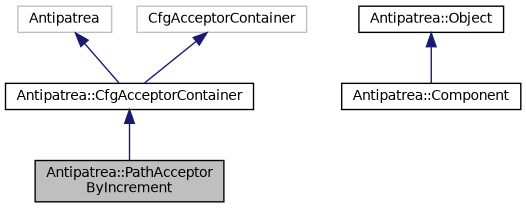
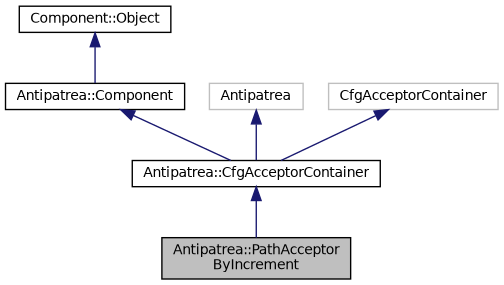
  digraph {
    node [color=black fontname=Helvetica fontsize=10 shape=record]
    edge [color=midnightblue dir=back fontname=Helvetica fontsize=10 labelfontname=Helvetica labelfontsize=10 style=solid]
    n1 [fillcolor=grey75 fontcolor=black height=0.2 label="Antipatrea::PathAcceptor\lByIncrement" style=filled width=0.4]
    n2 [height=0.2 label="Antipatrea::CfgAcceptorContainer" width=0.4]
    n3 [height=0.2 label="Antipatrea::Component" width=0.4]
-   n4 [height=0.2 label="Antipatrea::Object" width=0.4]
+   n4 [height=0.2 label="Component::Object" width=0.4]
    n5 [color=grey75 height=0.2 label=Antipatrea width=0.4]
    n6 [color=grey75 height=0.2 label=CfgAcceptorContainer width=0.4]
    n2 -> n1
+   n3 -> n2
    n4 -> n3
    n5 -> n2
    n6 -> n2
  }
